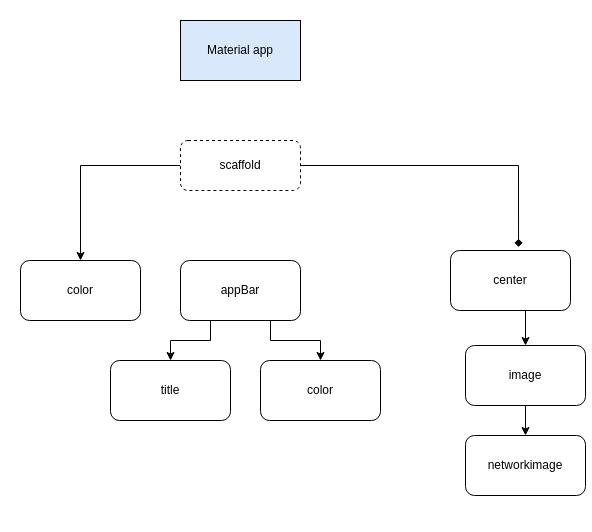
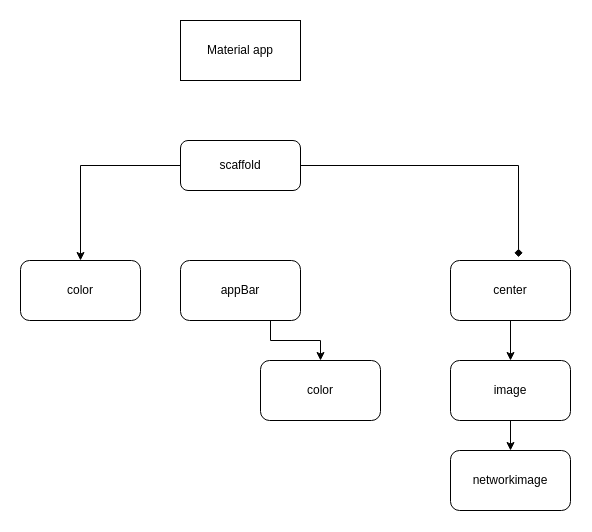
  <mxCell id="0" />
  <mxCell id="1" parent="0" />
- <mxCell id="2" value="Material app" style="rounded=0;whiteSpace=wrap;html=1;fillColor=#dae8fc;" vertex="1" parent="1"><mxGeometry x="180" y="20" width="120" height="60" as="geometry" /></mxCell>
+ <mxCell id="2" value="Material app" style="rounded=0;whiteSpace=wrap;html=1;" vertex="1" parent="1"><mxGeometry x="180" y="20" width="120" height="60" as="geometry" /></mxCell>
  <mxCell id="3" style="edgeStyle=orthogonalEdgeStyle;rounded=0;orthogonalLoop=1;jettySize=auto;html=1;exitX=0;exitY=0.5;exitDx=0;exitDy=0;entryX=0.5;entryY=0;entryDx=0;entryDy=0;" edge="1" parent="1" source="4" target="5"><mxGeometry relative="1" as="geometry" /></mxCell>
- <mxCell id="4" value="scaffold" style="rounded=1;whiteSpace=wrap;html=1;dashed=1;" vertex="1" parent="1"><mxGeometry x="180" y="140" width="120" height="50" as="geometry" /></mxCell>
+ <mxCell id="4" value="scaffold" style="rounded=1;whiteSpace=wrap;html=1;" vertex="1" parent="1"><mxGeometry x="180" y="140" width="120" height="50" as="geometry" /></mxCell>
  <mxCell id="5" value="color" style="rounded=1;whiteSpace=wrap;html=1;" vertex="1" parent="1"><mxGeometry x="20" y="260" width="120" height="60" as="geometry" /></mxCell>
- <mxCell id="6" style="edgeStyle=orthogonalEdgeStyle;rounded=0;orthogonalLoop=1;jettySize=auto;html=1;exitX=0.25;exitY=1;exitDx=0;exitDy=0;entryX=0.5;entryY=0;entryDx=0;entryDy=0;" edge="1" parent="1" source="8" target="12"><mxGeometry relative="1" as="geometry" /></mxCell>
  <mxCell id="7" style="edgeStyle=orthogonalEdgeStyle;rounded=0;orthogonalLoop=1;jettySize=auto;html=1;exitX=0.75;exitY=1;exitDx=0;exitDy=0;entryX=0.5;entryY=0;entryDx=0;entryDy=0;" edge="1" parent="1" source="8" target="13"><mxGeometry relative="1" as="geometry" /></mxCell>
  <mxCell id="8" value="appBar" style="rounded=1;whiteSpace=wrap;html=1;" vertex="1" parent="1"><mxGeometry x="180" y="260" width="120" height="60" as="geometry" /></mxCell>
  <mxCell id="9" style="edgeStyle=orthogonalEdgeStyle;rounded=0;orthogonalLoop=1;jettySize=auto;html=1;exitX=0.5;exitY=1;exitDx=0;exitDy=0;entryX=0.5;entryY=0;entryDx=0;entryDy=0;" edge="1" parent="1" source="10" target="15"><mxGeometry relative="1" as="geometry" /></mxCell>
- <mxCell id="10" value="center" style="rounded=1;whiteSpace=wrap;html=1;" vertex="1" parent="1"><mxGeometry x="450" y="250" width="120" height="60" as="geometry" /></mxCell>
+ <mxCell id="10" value="center" style="rounded=1;whiteSpace=wrap;html=1;" vertex="1" parent="1"><mxGeometry x="450" y="260" width="120" height="60" as="geometry" /></mxCell>
  <mxCell id="11" style="edgeStyle=orthogonalEdgeStyle;rounded=0;orthogonalLoop=1;jettySize=auto;html=1;exitX=1;exitY=0.5;exitDx=0;exitDy=0;entryX=0.567;entryY=-0.057;entryDx=0;entryDy=0;entryPerimeter=0;endArrow=diamond;" edge="1" parent="1" source="4" target="10"><mxGeometry relative="1" as="geometry" /></mxCell>
- <mxCell id="12" value="title" style="rounded=1;whiteSpace=wrap;html=1;" vertex="1" parent="1"><mxGeometry x="110" y="360" width="120" height="60" as="geometry" /></mxCell>
  <mxCell id="13" value="color" style="rounded=1;whiteSpace=wrap;html=1;" vertex="1" parent="1"><mxGeometry x="260" y="360" width="120" height="60" as="geometry" /></mxCell>
  <mxCell id="14" style="edgeStyle=orthogonalEdgeStyle;rounded=0;orthogonalLoop=1;jettySize=auto;html=1;exitX=0.5;exitY=1;exitDx=0;exitDy=0;entryX=0.5;entryY=0;entryDx=0;entryDy=0;" edge="1" parent="1" source="15" target="16"><mxGeometry relative="1" as="geometry" /></mxCell>
- <mxCell id="15" value="image" style="rounded=1;whiteSpace=wrap;html=1;" vertex="1" parent="1"><mxGeometry x="465" y="345" width="120" height="60" as="geometry" /></mxCell>
- <mxCell id="16" value="networkimage" style="rounded=1;whiteSpace=wrap;html=1;" vertex="1" parent="1"><mxGeometry x="465" y="435" width="120" height="60" as="geometry" /></mxCell>
+ <mxCell id="15" value="image" style="rounded=1;whiteSpace=wrap;html=1;" vertex="1" parent="1"><mxGeometry x="450" y="360" width="120" height="60" as="geometry" /></mxCell>
+ <mxCell id="16" value="networkimage" style="rounded=1;whiteSpace=wrap;html=1;" vertex="1" parent="1"><mxGeometry x="450" y="450" width="120" height="60" as="geometry" /></mxCell>
